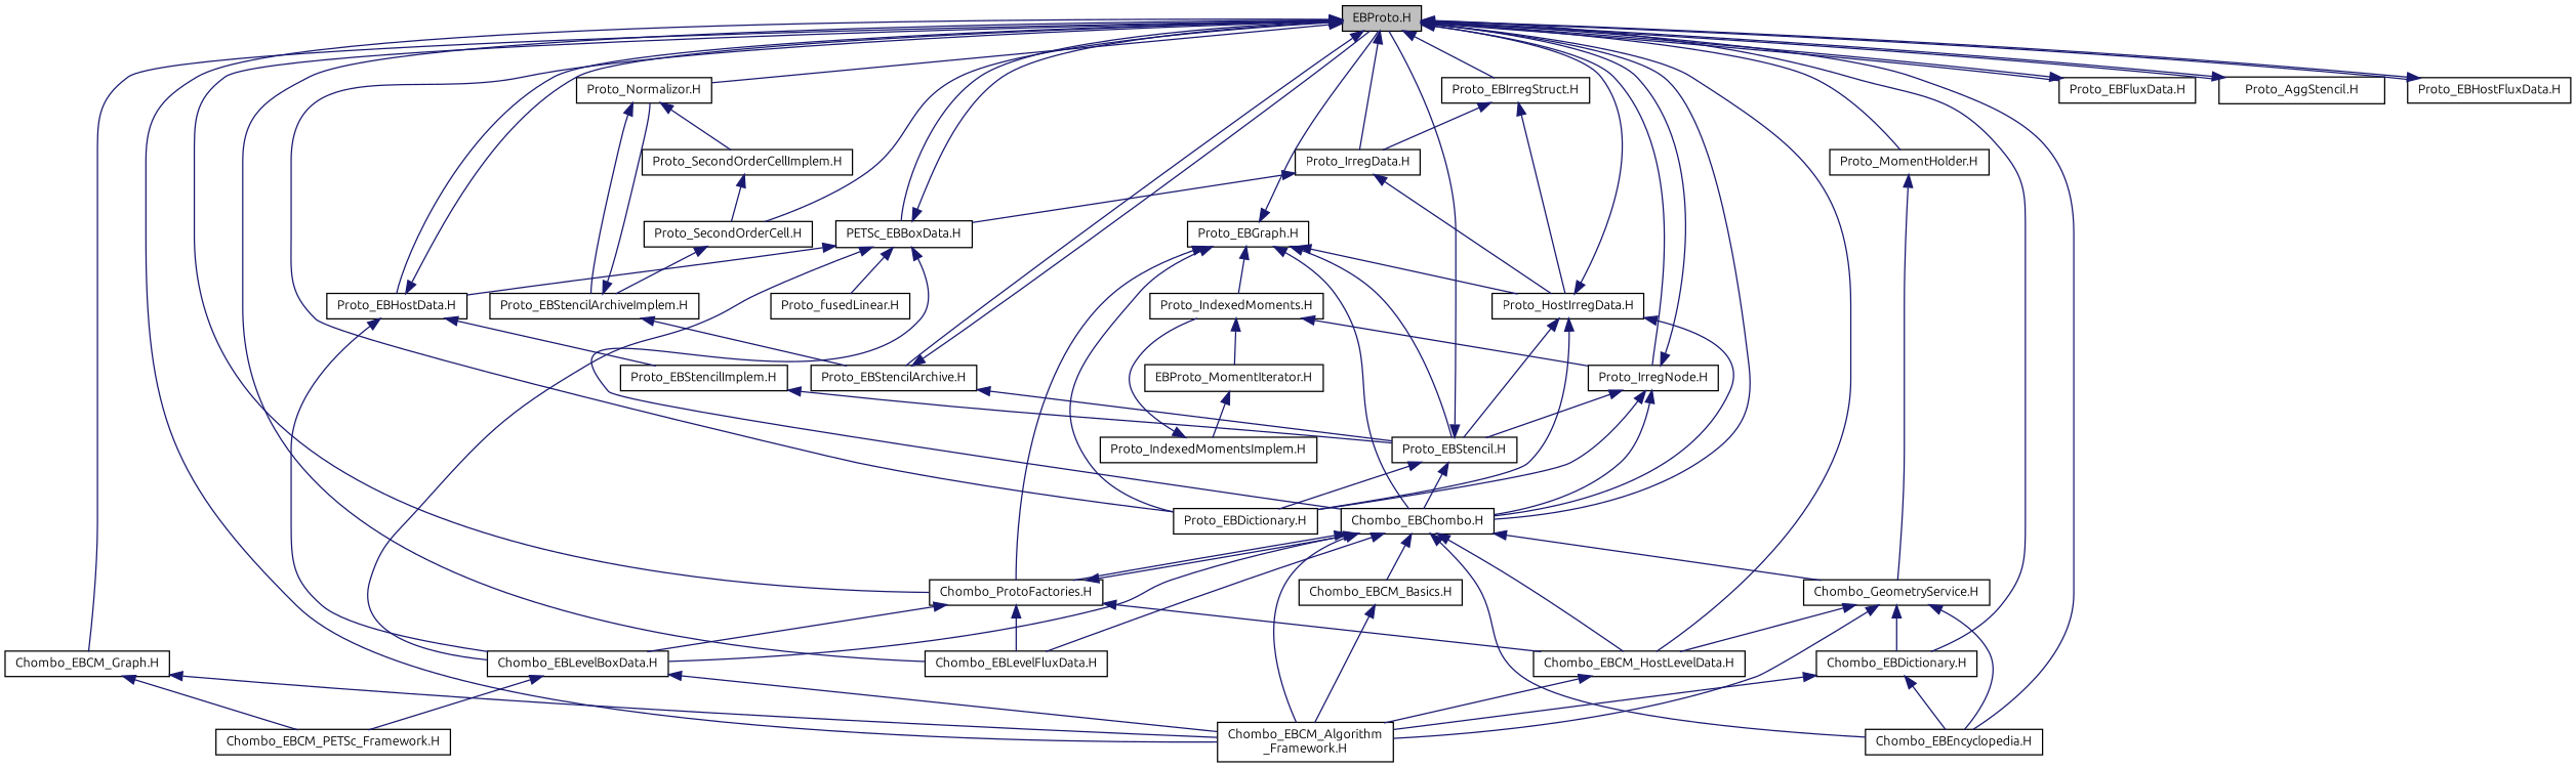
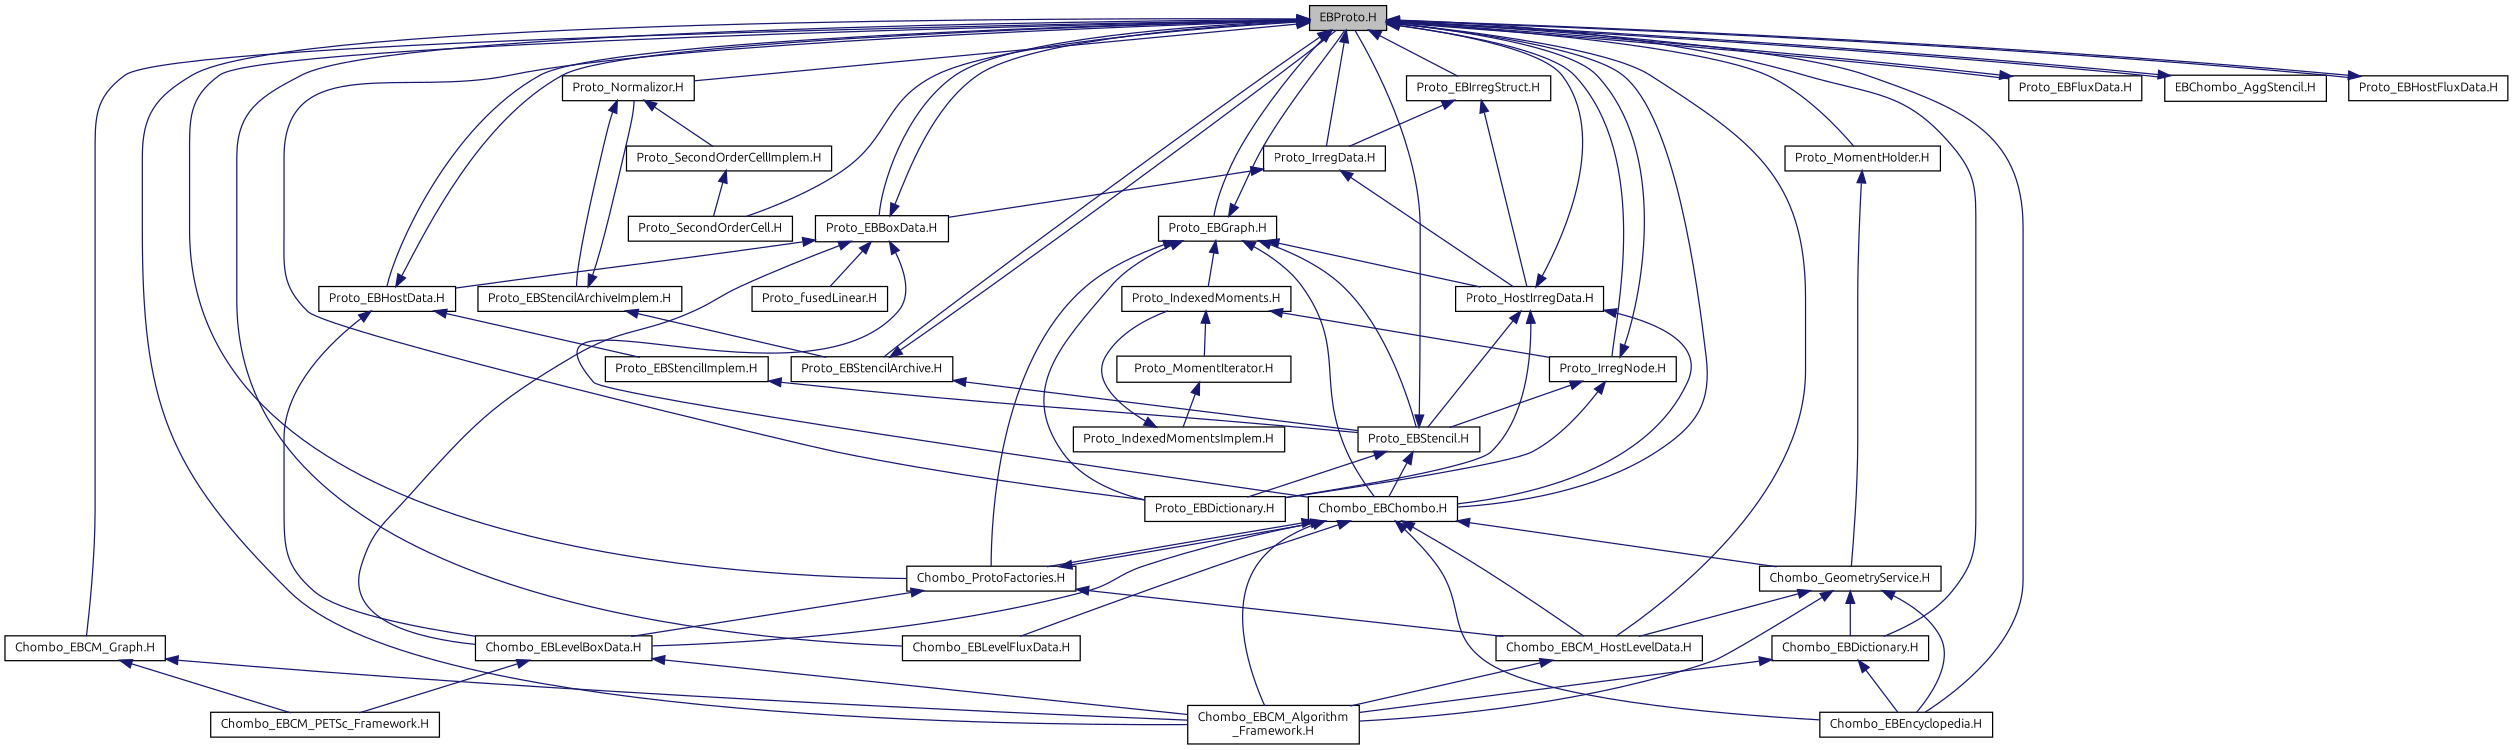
  digraph {
    fontname=Ubuntu
    node [color=black fillcolor=white fontname=Ubuntu fontsize=10 shape=record style=filled]
    edge [color=midnightblue dir=back fontname=Ubuntu fontsize=10 labelfontname=Helvetica labelfontsize=10 style=solid]
    n1 [fillcolor=grey75 fontcolor=black height=0.2 label="EBProto.H" width=0.4]
    n2 [height=0.2 label="Chombo_EBCM_Algorithm\l_Framework.H" width=0.4]
    n3 [height=0.2 label="Chombo_EBCM_Graph.H" width=0.4]
    n4 [height=0.2 label="Chombo_EBCM_HostLevelData.H" width=0.4]
    n5 [height=0.2 label="Proto_EBDictionary.H" width=0.4]
    n6 [height=0.2 label="Chombo_EBChombo.H" width=0.4]
    n7 [height=0.2 label="Chombo_ProtoFactories.H" width=0.4]
    n8 [height=0.2 label="Chombo_EBLevelFluxData.H" width=0.4]
    n9 [height=0.2 label="Chombo_EBDictionary.H" width=0.4]
    n10 [height=0.2 label="Chombo_EBEncyclopedia.H" width=0.4]
    n11 [height=0.2 label="Proto_EBIrregStruct.H" width=0.4]
    n12 [height=0.2 label="Proto_IrregData.H" width=0.4]
-   n13 [height=0.2 label="PETSc_EBBoxData.H" width=0.4]
+   n13 [height=0.2 label="Proto_EBBoxData.H" width=0.4]
    n14 [height=0.2 label="Proto_EBHostData.H" width=0.4]
    n15 [height=0.2 label="Proto_IrregNode.H" width=0.4]
    n16 [height=0.2 label="Proto_EBGraph.H" width=0.4]
    n17 [height=0.2 label="Proto_EBFluxData.H" width=0.4]
-   n18 [height=0.2 label="Proto_AggStencil.H" width=0.4]
+   n18 [height=0.2 label="EBChombo_AggStencil.H" width=0.4]
    n19 [height=0.2 label="Proto_EBStencilArchive.H" width=0.4]
    n20 [height=0.2 label="Proto_Normalizor.H" width=0.4]
    n21 [height=0.2 label="Proto_SecondOrderCell.H" width=0.4]
    n22 [height=0.2 label="Proto_EBHostFluxData.H" width=0.4]
    n23 [height=0.2 label="Proto_MomentHolder.H" width=0.4]
    n24 [height=0.2 label="Chombo_EBCM_PETSc_Framework.H" width=0.4]
    n25 [height=0.2 label="Proto_HostIrregData.H" width=0.4]
    n26 [height=0.2 label="Proto_EBStencil.H" width=0.4]
-   n27 [height=0.2 label="Chombo_EBCM_Basics.H" width=0.4]
    n28 [height=0.2 label="Chombo_EBLevelBoxData.H" width=0.4]
    n29 [height=0.2 label="Chombo_GeometryService.H" width=0.4]
    n30 [height=0.2 label="Proto_fusedLinear.H" width=0.4]
    n31 [height=0.2 label="Proto_EBStencilImplem.H" width=0.4]
    n32 [height=0.2 label="Proto_IndexedMoments.H" width=0.4]
    n33 [height=0.2 label="Proto_EBStencilArchiveImplem.H" width=0.4]
    n34 [height=0.2 label="Proto_SecondOrderCellImplem.H" width=0.4]
-   n35 [height=0.2 label="EBProto_MomentIterator.H" width=0.4]
+   n35 [height=0.2 label="Proto_MomentIterator.H" width=0.4]
    n36 [height=0.2 label="Proto_IndexedMomentsImplem.H" width=0.4]
    n1 -> n2
    n1 -> n3
    n1 -> n4
    n1 -> n5
    n1 -> n6
    n1 -> n7
    n1 -> n8
    n1 -> n9
    n1 -> n10
    n1 -> n11
    n1 -> n12
    n1 -> n13
    n1 -> n14
    n1 -> n15
+   n1 -> n16
    n1 -> n17
    n1 -> n18
    n1 -> n19
    n1 -> n20
    n1 -> n21
    n1 -> n22
    n1 -> n23
    n3 -> n2
    n3 -> n24
    n4 -> n2
    n6 -> n2
    n6 -> n4
    n6 -> n7
    n6 -> n8
    n6 -> n10
-   n6 -> n27
    n6 -> n28
    n6 -> n29
    n7 -> n4
    n7 -> n6
-   n7 -> n8
    n7 -> n28
    n9 -> n2
    n9 -> n10
    n11 -> n12
    n11 -> n25
    n12 -> n13
    n12 -> n25
    n13 -> n1
    n13 -> n6
    n13 -> n14
    n13 -> n28
    n13 -> n30
    n14 -> n1
    n14 -> n28
    n14 -> n31
    n15 -> n1
    n15 -> n5
-   n15 -> n6
    n15 -> n26
    n16 -> n1
    n16 -> n5
    n16 -> n6
    n16 -> n7
    n16 -> n25
    n16 -> n26
    n16 -> n32
    n17 -> n1
    n18 -> n1
    n19 -> n1
    n19 -> n26
    n20 -> n33
    n20 -> n34
-   n21 -> n33
    n22 -> n1
    n23 -> n29
    n25 -> n1
    n25 -> n5
    n25 -> n6
    n25 -> n26
    n26 -> n1
    n26 -> n5
    n26 -> n6
-   n27 -> n2
    n28 -> n2
    n28 -> n24
    n29 -> n2
    n29 -> n4
    n29 -> n9
    n29 -> n10
    n31 -> n26
    n32 -> n15
    n32 -> n35
    n33 -> n19
    n33 -> n20
    n34 -> n21
    n35 -> n36
    n36 -> n32
  }
